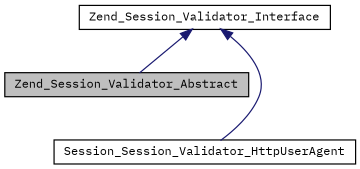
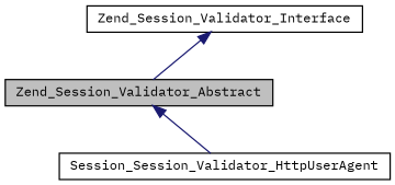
  digraph {
    fontname="IBM Plex Mono"
    node [color=black fillcolor=white fontname="IBM Plex Mono" fontsize=10 shape=record style=filled]
    edge [color=midnightblue dir=back fontname="IBM Plex Mono" fontsize=10 labelfontname=Helvetica labelfontsize=10 style=solid]
    n1 [fillcolor=grey75 fontcolor=black height=0.2 label=Zend_Session_Validator_Abstract width=0.4]
    n2 [height=0.2 label=Session_Session_Validator_HttpUserAgent width=0.4]
    n3 [height=0.2 label=Zend_Session_Validator_Interface width=0.4]
-   n3 -> n2
+   n1 -> n2
    n3 -> n1
  }
